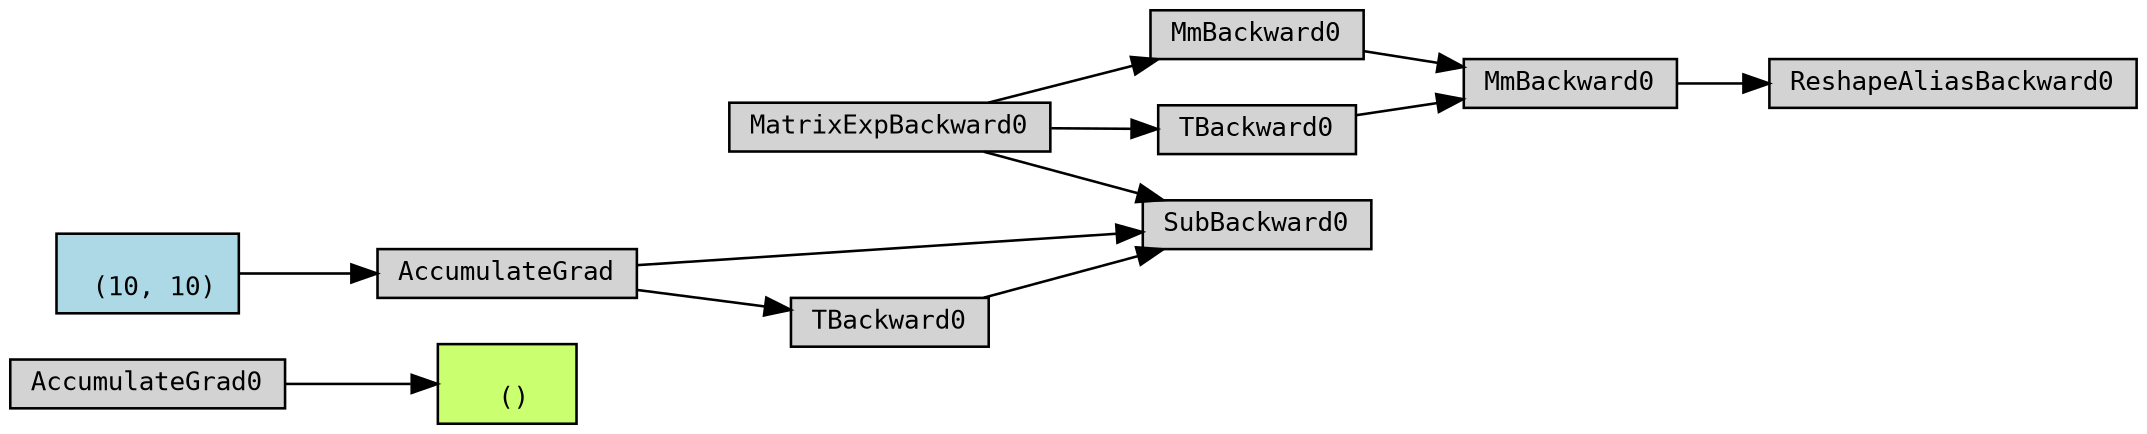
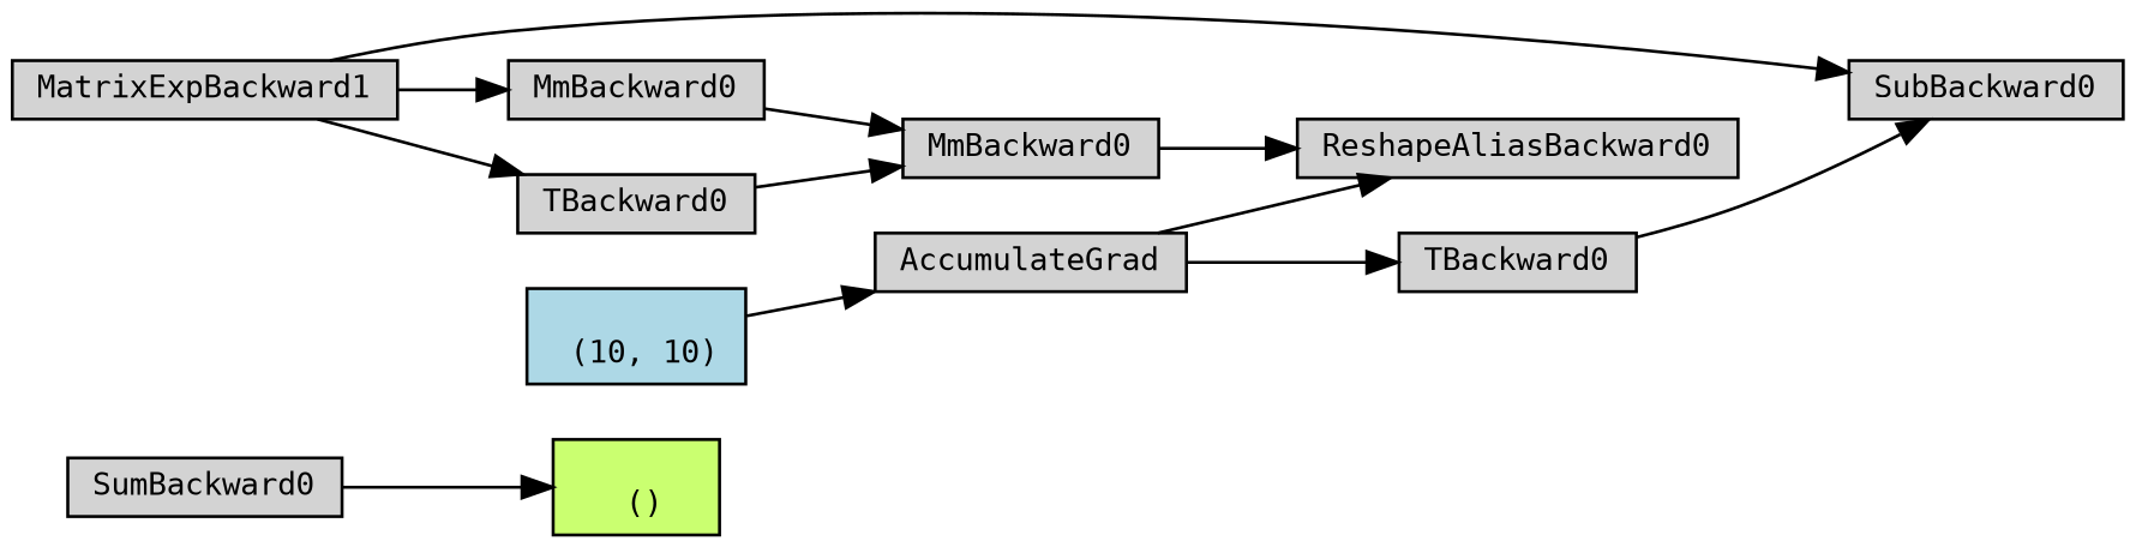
  digraph {
    rankdir=LR
    node [align=left fontname=monospace fontsize=10 ranksep=0.1 shape=box style=filled]
    n1 [fillcolor=darkolivegreen1 height=0.2 label="\n ()"]
-   n2 [height=0.2 label=AccumulateGrad0]
+   n2 [height=0.2 label=SumBackward0]
    n3 [height=0.2 label=ReshapeAliasBackward0]
    n4 [height=0.2 label=MmBackward0]
    n5 [height=0.2 label=MmBackward0]
-   n6 [height=0.2 label=MatrixExpBackward0]
+   n6 [height=0.2 label=MatrixExpBackward1]
    n7 [height=0.2 label=TBackward0]
    n8 [height=0.2 label=SubBackward0]
    n9 [height=0.2 label=AccumulateGrad]
    n10 [height=0.2 label=TBackward0]
    n11 [fillcolor=lightblue height=0.2 label="\n (10, 10)"]
    n2 -> n1
    n4 -> n3
    n5 -> n4
    n6 -> n5
    n6 -> n7
    n6 -> n8
    n7 -> n4
-   n9 -> n8
+   n9 -> n3
    n9 -> n10
    n10 -> n8
    n11 -> n9
  }
